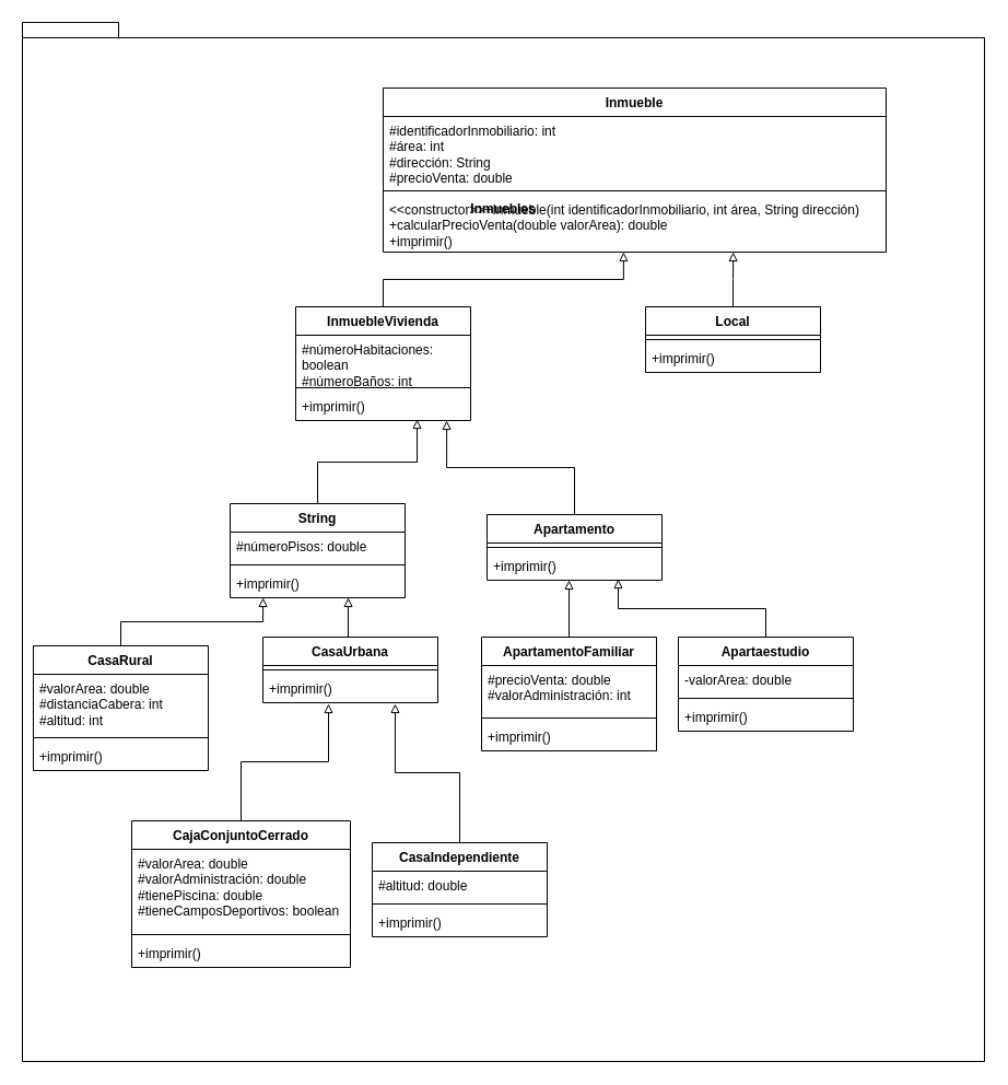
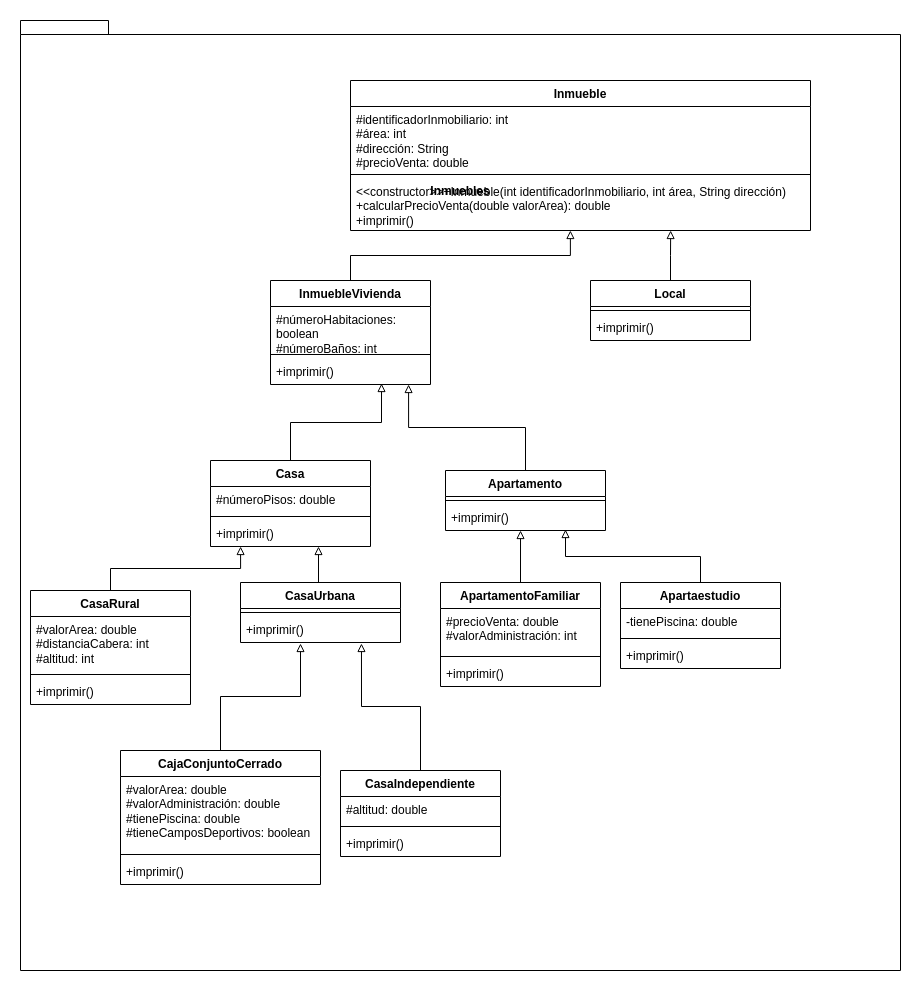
  <mxCell id="0" />
  <mxCell id="1" parent="0" />
  <mxCell id="2" value="&lt;div&gt;Inmuebles&lt;/div&gt;&lt;div&gt;&lt;br&gt;&lt;/div&gt;&lt;div&gt;&lt;br&gt;&lt;/div&gt;&lt;div&gt;&lt;br&gt;&lt;/div&gt;&lt;div&gt;&lt;br&gt;&lt;/div&gt;&lt;div&gt;&lt;br&gt;&lt;/div&gt;&lt;div&gt;&lt;br&gt;&lt;/div&gt;&lt;div&gt;&lt;br&gt;&lt;/div&gt;&lt;div&gt;&lt;br&gt;&lt;/div&gt;&lt;div&gt;&lt;br&gt;&lt;/div&gt;&lt;div&gt;&lt;br&gt;&lt;/div&gt;&lt;div&gt;&lt;br&gt;&lt;/div&gt;&lt;div&gt;&lt;br&gt;&lt;/div&gt;&lt;div&gt;&lt;br&gt;&lt;/div&gt;&lt;div&gt;&lt;br&gt;&lt;/div&gt;&lt;div&gt;&lt;br&gt;&lt;/div&gt;&lt;div&gt;&lt;br&gt;&lt;/div&gt;&lt;div&gt;&lt;br&gt;&lt;/div&gt;&lt;div&gt;&lt;br&gt;&lt;/div&gt;&lt;div&gt;&lt;br&gt;&lt;/div&gt;&lt;div&gt;&lt;br&gt;&lt;/div&gt;&lt;div&gt;&lt;br&gt;&lt;/div&gt;&lt;div&gt;&lt;br&gt;&lt;/div&gt;&lt;div&gt;&lt;br&gt;&lt;/div&gt;&lt;div&gt;&lt;br&gt;&lt;/div&gt;&lt;div&gt;&lt;br&gt;&lt;/div&gt;&lt;div&gt;&lt;br&gt;&lt;/div&gt;&lt;div&gt;&lt;br&gt;&lt;/div&gt;&lt;div&gt;&lt;br&gt;&lt;/div&gt;&lt;div&gt;&lt;br&gt;&lt;/div&gt;&lt;div&gt;&lt;br&gt;&lt;/div&gt;&lt;div&gt;&lt;br&gt;&lt;/div&gt;&lt;div&gt;&lt;br&gt;&lt;/div&gt;&lt;div&gt;&lt;br&gt;&lt;/div&gt;&lt;div&gt;&lt;br&gt;&lt;/div&gt;&lt;div&gt;&lt;br&gt;&lt;/div&gt;&lt;div&gt;&lt;br&gt;&lt;/div&gt;&lt;div&gt;&lt;br&gt;&lt;/div&gt;&lt;div&gt;&lt;br&gt;&lt;/div&gt;&lt;div&gt;&lt;br&gt;&lt;/div&gt;&lt;div&gt;&lt;br&gt;&lt;/div&gt;&lt;div&gt;&lt;br&gt;&lt;/div&gt;&lt;div&gt;&lt;br&gt;&lt;/div&gt;&lt;div&gt;&lt;br&gt;&lt;/div&gt;" style="shape=folder;fontStyle=1;spacingTop=10;tabWidth=40;tabHeight=14;tabPosition=left;html=1;whiteSpace=wrap;align=center;" vertex="1" parent="1"><mxGeometry x="20" y="20" width="880" height="950" as="geometry" /></mxCell>
  <mxCell id="3" value="Inmueble" style="swimlane;fontStyle=1;align=center;verticalAlign=top;childLayout=stackLayout;horizontal=1;startSize=26;horizontalStack=0;resizeParent=1;resizeParentMax=0;resizeLast=0;collapsible=1;marginBottom=0;whiteSpace=wrap;html=1;" vertex="1" parent="1"><mxGeometry x="350" y="80" width="460" height="150" as="geometry" /></mxCell>
  <mxCell id="4" value="#identificadorInmobiliario: int&lt;div&gt;#área: int&lt;/div&gt;&lt;div&gt;#dirección: String&lt;/div&gt;&lt;div&gt;#precioVenta: double&lt;/div&gt;" style="text;strokeColor=none;fillColor=none;align=left;verticalAlign=top;spacingLeft=4;spacingRight=4;overflow=hidden;rotatable=0;points=[[0,0.5],[1,0.5]];portConstraint=eastwest;whiteSpace=wrap;html=1;" vertex="1" parent="3"><mxGeometry y="26" width="460" height="64" as="geometry" /></mxCell>
  <mxCell id="5" value="" style="line;strokeWidth=1;fillColor=none;align=left;verticalAlign=middle;spacingTop=-1;spacingLeft=3;spacingRight=3;rotatable=0;labelPosition=right;points=[];portConstraint=eastwest;strokeColor=inherit;" vertex="1" parent="3"><mxGeometry y="90" width="460" height="8" as="geometry" /></mxCell>
  <mxCell id="6" value="&amp;lt;&amp;lt;constructor&amp;gt;&amp;gt;+Inmueble(int identificadorInmobiliario, int área, String dirección)&lt;div&gt;+calcularPrecioVenta(double valorArea): double&lt;/div&gt;&lt;div&gt;+imprimir()&lt;/div&gt;" style="text;strokeColor=none;fillColor=none;align=left;verticalAlign=top;spacingLeft=4;spacingRight=4;overflow=hidden;rotatable=0;points=[[0,0.5],[1,0.5]];portConstraint=eastwest;whiteSpace=wrap;html=1;" vertex="1" parent="3"><mxGeometry y="98" width="460" height="52" as="geometry" /></mxCell>
  <mxCell id="7" value="InmuebleVivienda" style="swimlane;fontStyle=1;align=center;verticalAlign=top;childLayout=stackLayout;horizontal=1;startSize=26;horizontalStack=0;resizeParent=1;resizeParentMax=0;resizeLast=0;collapsible=1;marginBottom=0;whiteSpace=wrap;html=1;" vertex="1" parent="1"><mxGeometry x="270" y="280" width="160" height="104" as="geometry" /></mxCell>
  <mxCell id="8" value="#númeroHabitaciones: boolean&lt;div&gt;#númeroBaños: int&lt;/div&gt;" style="text;strokeColor=none;fillColor=none;align=left;verticalAlign=top;spacingLeft=4;spacingRight=4;overflow=hidden;rotatable=0;points=[[0,0.5],[1,0.5]];portConstraint=eastwest;whiteSpace=wrap;html=1;" vertex="1" parent="7"><mxGeometry y="26" width="160" height="44" as="geometry" /></mxCell>
  <mxCell id="9" value="" style="line;strokeWidth=1;fillColor=none;align=left;verticalAlign=middle;spacingTop=-1;spacingLeft=3;spacingRight=3;rotatable=0;labelPosition=right;points=[];portConstraint=eastwest;strokeColor=inherit;" vertex="1" parent="7"><mxGeometry y="70" width="160" height="8" as="geometry" /></mxCell>
  <mxCell id="10" value="+imprimir()" style="text;strokeColor=none;fillColor=none;align=left;verticalAlign=top;spacingLeft=4;spacingRight=4;overflow=hidden;rotatable=0;points=[[0,0.5],[1,0.5]];portConstraint=eastwest;whiteSpace=wrap;html=1;" vertex="1" parent="7"><mxGeometry y="78" width="160" height="26" as="geometry" /></mxCell>
  <mxCell id="11" value="Local" style="swimlane;fontStyle=1;align=center;verticalAlign=top;childLayout=stackLayout;horizontal=1;startSize=26;horizontalStack=0;resizeParent=1;resizeParentMax=0;resizeLast=0;collapsible=1;marginBottom=0;whiteSpace=wrap;html=1;" vertex="1" parent="1"><mxGeometry x="590" y="280" width="160" height="60" as="geometry" /></mxCell>
  <mxCell id="12" value="" style="line;strokeWidth=1;fillColor=none;align=left;verticalAlign=middle;spacingTop=-1;spacingLeft=3;spacingRight=3;rotatable=0;labelPosition=right;points=[];portConstraint=eastwest;strokeColor=inherit;" vertex="1" parent="11"><mxGeometry y="26" width="160" height="8" as="geometry" /></mxCell>
  <mxCell id="13" value="+imprimir()" style="text;strokeColor=none;fillColor=none;align=left;verticalAlign=top;spacingLeft=4;spacingRight=4;overflow=hidden;rotatable=0;points=[[0,0.5],[1,0.5]];portConstraint=eastwest;whiteSpace=wrap;html=1;" vertex="1" parent="11"><mxGeometry y="34" width="160" height="26" as="geometry" /></mxCell>
  <mxCell id="14" style="edgeStyle=orthogonalEdgeStyle;rounded=0;orthogonalLoop=1;jettySize=auto;html=1;entryX=0.478;entryY=1;entryDx=0;entryDy=0;entryPerimeter=0;endArrow=block;endFill=0;" edge="1" parent="1" source="7" target="6"><mxGeometry relative="1" as="geometry" /></mxCell>
  <mxCell id="15" style="edgeStyle=orthogonalEdgeStyle;rounded=0;orthogonalLoop=1;jettySize=auto;html=1;entryX=0.696;entryY=1;entryDx=0;entryDy=0;entryPerimeter=0;endArrow=block;endFill=0;" edge="1" parent="1" source="11" target="6"><mxGeometry relative="1" as="geometry" /></mxCell>
- <mxCell id="16" value="String" style="swimlane;fontStyle=1;align=center;verticalAlign=top;childLayout=stackLayout;horizontal=1;startSize=26;horizontalStack=0;resizeParent=1;resizeParentMax=0;resizeLast=0;collapsible=1;marginBottom=0;whiteSpace=wrap;html=1;" vertex="1" parent="1"><mxGeometry x="210" y="460" width="160" height="86" as="geometry" /></mxCell>
+ <mxCell id="16" value="Casa" style="swimlane;fontStyle=1;align=center;verticalAlign=top;childLayout=stackLayout;horizontal=1;startSize=26;horizontalStack=0;resizeParent=1;resizeParentMax=0;resizeLast=0;collapsible=1;marginBottom=0;whiteSpace=wrap;html=1;" vertex="1" parent="1"><mxGeometry x="210" y="460" width="160" height="86" as="geometry" /></mxCell>
  <mxCell id="17" value="#númeroPisos: double" style="text;strokeColor=none;fillColor=none;align=left;verticalAlign=top;spacingLeft=4;spacingRight=4;overflow=hidden;rotatable=0;points=[[0,0.5],[1,0.5]];portConstraint=eastwest;whiteSpace=wrap;html=1;" vertex="1" parent="16"><mxGeometry y="26" width="160" height="26" as="geometry" /></mxCell>
  <mxCell id="18" value="" style="line;strokeWidth=1;fillColor=none;align=left;verticalAlign=middle;spacingTop=-1;spacingLeft=3;spacingRight=3;rotatable=0;labelPosition=right;points=[];portConstraint=eastwest;strokeColor=inherit;" vertex="1" parent="16"><mxGeometry y="52" width="160" height="8" as="geometry" /></mxCell>
  <mxCell id="19" value="+imprimir()" style="text;strokeColor=none;fillColor=none;align=left;verticalAlign=top;spacingLeft=4;spacingRight=4;overflow=hidden;rotatable=0;points=[[0,0.5],[1,0.5]];portConstraint=eastwest;whiteSpace=wrap;html=1;" vertex="1" parent="16"><mxGeometry y="60" width="160" height="26" as="geometry" /></mxCell>
  <mxCell id="20" style="edgeStyle=orthogonalEdgeStyle;rounded=0;orthogonalLoop=1;jettySize=auto;html=1;entryX=0.694;entryY=0.962;entryDx=0;entryDy=0;entryPerimeter=0;endArrow=block;endFill=0;" edge="1" parent="1" source="16" target="10"><mxGeometry relative="1" as="geometry" /></mxCell>
  <mxCell id="21" value="Apartamento" style="swimlane;fontStyle=1;align=center;verticalAlign=top;childLayout=stackLayout;horizontal=1;startSize=26;horizontalStack=0;resizeParent=1;resizeParentMax=0;resizeLast=0;collapsible=1;marginBottom=0;whiteSpace=wrap;html=1;" vertex="1" parent="1"><mxGeometry x="445" y="470" width="160" height="60" as="geometry" /></mxCell>
  <mxCell id="22" value="" style="line;strokeWidth=1;fillColor=none;align=left;verticalAlign=middle;spacingTop=-1;spacingLeft=3;spacingRight=3;rotatable=0;labelPosition=right;points=[];portConstraint=eastwest;strokeColor=inherit;" vertex="1" parent="21"><mxGeometry y="26" width="160" height="8" as="geometry" /></mxCell>
  <mxCell id="23" value="+imprimir()" style="text;strokeColor=none;fillColor=none;align=left;verticalAlign=top;spacingLeft=4;spacingRight=4;overflow=hidden;rotatable=0;points=[[0,0.5],[1,0.5]];portConstraint=eastwest;whiteSpace=wrap;html=1;" vertex="1" parent="21"><mxGeometry y="34" width="160" height="26" as="geometry" /></mxCell>
  <mxCell id="24" style="edgeStyle=orthogonalEdgeStyle;rounded=0;orthogonalLoop=1;jettySize=auto;html=1;entryX=0.863;entryY=1;entryDx=0;entryDy=0;entryPerimeter=0;endArrow=block;endFill=0;" edge="1" parent="1" source="21" target="10"><mxGeometry relative="1" as="geometry" /></mxCell>
  <mxCell id="25" value="CasaRural" style="swimlane;fontStyle=1;align=center;verticalAlign=top;childLayout=stackLayout;horizontal=1;startSize=26;horizontalStack=0;resizeParent=1;resizeParentMax=0;resizeLast=0;collapsible=1;marginBottom=0;whiteSpace=wrap;html=1;" vertex="1" parent="1"><mxGeometry x="30" y="590" width="160" height="114" as="geometry" /></mxCell>
  <mxCell id="26" value="#valorArea: double&lt;div&gt;#distanciaCabera: int&lt;/div&gt;&lt;div&gt;#altitud: int&lt;/div&gt;" style="text;strokeColor=none;fillColor=none;align=left;verticalAlign=top;spacingLeft=4;spacingRight=4;overflow=hidden;rotatable=0;points=[[0,0.5],[1,0.5]];portConstraint=eastwest;whiteSpace=wrap;html=1;" vertex="1" parent="25"><mxGeometry y="26" width="160" height="54" as="geometry" /></mxCell>
  <mxCell id="27" value="" style="line;strokeWidth=1;fillColor=none;align=left;verticalAlign=middle;spacingTop=-1;spacingLeft=3;spacingRight=3;rotatable=0;labelPosition=right;points=[];portConstraint=eastwest;strokeColor=inherit;" vertex="1" parent="25"><mxGeometry y="80" width="160" height="8" as="geometry" /></mxCell>
  <mxCell id="28" value="+imprimir()" style="text;strokeColor=none;fillColor=none;align=left;verticalAlign=top;spacingLeft=4;spacingRight=4;overflow=hidden;rotatable=0;points=[[0,0.5],[1,0.5]];portConstraint=eastwest;whiteSpace=wrap;html=1;" vertex="1" parent="25"><mxGeometry y="88" width="160" height="26" as="geometry" /></mxCell>
  <mxCell id="29" value="CasaUrbana" style="swimlane;fontStyle=1;align=center;verticalAlign=top;childLayout=stackLayout;horizontal=1;startSize=26;horizontalStack=0;resizeParent=1;resizeParentMax=0;resizeLast=0;collapsible=1;marginBottom=0;whiteSpace=wrap;html=1;" vertex="1" parent="1"><mxGeometry x="240" y="582" width="160" height="60" as="geometry" /></mxCell>
  <mxCell id="30" value="" style="line;strokeWidth=1;fillColor=none;align=left;verticalAlign=middle;spacingTop=-1;spacingLeft=3;spacingRight=3;rotatable=0;labelPosition=right;points=[];portConstraint=eastwest;strokeColor=inherit;" vertex="1" parent="29"><mxGeometry y="26" width="160" height="8" as="geometry" /></mxCell>
  <mxCell id="31" value="+imprimir()" style="text;strokeColor=none;fillColor=none;align=left;verticalAlign=top;spacingLeft=4;spacingRight=4;overflow=hidden;rotatable=0;points=[[0,0.5],[1,0.5]];portConstraint=eastwest;whiteSpace=wrap;html=1;" vertex="1" parent="29"><mxGeometry y="34" width="160" height="26" as="geometry" /></mxCell>
  <mxCell id="32" style="edgeStyle=orthogonalEdgeStyle;rounded=0;orthogonalLoop=1;jettySize=auto;html=1;entryX=0.188;entryY=1;entryDx=0;entryDy=0;entryPerimeter=0;endArrow=block;endFill=0;" edge="1" parent="1" source="25" target="19"><mxGeometry relative="1" as="geometry" /></mxCell>
  <mxCell id="33" style="edgeStyle=orthogonalEdgeStyle;rounded=0;orthogonalLoop=1;jettySize=auto;html=1;exitX=0.5;exitY=0;exitDx=0;exitDy=0;entryX=0.675;entryY=1;entryDx=0;entryDy=0;entryPerimeter=0;endArrow=block;endFill=0;" edge="1" parent="1" source="29" target="19"><mxGeometry relative="1" as="geometry" /></mxCell>
  <mxCell id="34" value="CajaConjuntoCerrado" style="swimlane;fontStyle=1;align=center;verticalAlign=top;childLayout=stackLayout;horizontal=1;startSize=26;horizontalStack=0;resizeParent=1;resizeParentMax=0;resizeLast=0;collapsible=1;marginBottom=0;whiteSpace=wrap;html=1;" vertex="1" parent="1"><mxGeometry x="120" y="750" width="200" height="134" as="geometry" /></mxCell>
  <mxCell id="35" value="#valorArea: double&lt;div&gt;#valorAdministración: double&lt;/div&gt;&lt;div&gt;#tienePiscina: double&lt;/div&gt;&lt;div&gt;#tieneCamposDeportivos: boolean&lt;/div&gt;" style="text;strokeColor=none;fillColor=none;align=left;verticalAlign=top;spacingLeft=4;spacingRight=4;overflow=hidden;rotatable=0;points=[[0,0.5],[1,0.5]];portConstraint=eastwest;whiteSpace=wrap;html=1;" vertex="1" parent="34"><mxGeometry y="26" width="200" height="74" as="geometry" /></mxCell>
  <mxCell id="36" value="" style="line;strokeWidth=1;fillColor=none;align=left;verticalAlign=middle;spacingTop=-1;spacingLeft=3;spacingRight=3;rotatable=0;labelPosition=right;points=[];portConstraint=eastwest;strokeColor=inherit;" vertex="1" parent="34"><mxGeometry y="100" width="200" height="8" as="geometry" /></mxCell>
  <mxCell id="37" value="+imprimir()" style="text;strokeColor=none;fillColor=none;align=left;verticalAlign=top;spacingLeft=4;spacingRight=4;overflow=hidden;rotatable=0;points=[[0,0.5],[1,0.5]];portConstraint=eastwest;whiteSpace=wrap;html=1;" vertex="1" parent="34"><mxGeometry y="108" width="200" height="26" as="geometry" /></mxCell>
  <mxCell id="38" value="CasaIndependiente" style="swimlane;fontStyle=1;align=center;verticalAlign=top;childLayout=stackLayout;horizontal=1;startSize=26;horizontalStack=0;resizeParent=1;resizeParentMax=0;resizeLast=0;collapsible=1;marginBottom=0;whiteSpace=wrap;html=1;" vertex="1" parent="1"><mxGeometry x="340" y="770" width="160" height="86" as="geometry" /></mxCell>
  <mxCell id="39" value="#altitud: double" style="text;strokeColor=none;fillColor=none;align=left;verticalAlign=top;spacingLeft=4;spacingRight=4;overflow=hidden;rotatable=0;points=[[0,0.5],[1,0.5]];portConstraint=eastwest;whiteSpace=wrap;html=1;" vertex="1" parent="38"><mxGeometry y="26" width="160" height="26" as="geometry" /></mxCell>
  <mxCell id="40" value="" style="line;strokeWidth=1;fillColor=none;align=left;verticalAlign=middle;spacingTop=-1;spacingLeft=3;spacingRight=3;rotatable=0;labelPosition=right;points=[];portConstraint=eastwest;strokeColor=inherit;" vertex="1" parent="38"><mxGeometry y="52" width="160" height="8" as="geometry" /></mxCell>
  <mxCell id="41" value="+imprimir()" style="text;strokeColor=none;fillColor=none;align=left;verticalAlign=top;spacingLeft=4;spacingRight=4;overflow=hidden;rotatable=0;points=[[0,0.5],[1,0.5]];portConstraint=eastwest;whiteSpace=wrap;html=1;" vertex="1" parent="38"><mxGeometry y="60" width="160" height="26" as="geometry" /></mxCell>
  <mxCell id="42" style="edgeStyle=orthogonalEdgeStyle;rounded=0;orthogonalLoop=1;jettySize=auto;html=1;entryX=0.375;entryY=1.038;entryDx=0;entryDy=0;entryPerimeter=0;endArrow=block;endFill=0;" edge="1" parent="1" source="34" target="31"><mxGeometry relative="1" as="geometry" /></mxCell>
  <mxCell id="43" style="edgeStyle=orthogonalEdgeStyle;rounded=0;orthogonalLoop=1;jettySize=auto;html=1;exitX=0.5;exitY=0;exitDx=0;exitDy=0;entryX=0.756;entryY=1.038;entryDx=0;entryDy=0;entryPerimeter=0;endArrow=block;endFill=0;" edge="1" parent="1" source="38" target="31"><mxGeometry relative="1" as="geometry" /></mxCell>
  <mxCell id="44" value="ApartamentoFamiliar" style="swimlane;fontStyle=1;align=center;verticalAlign=top;childLayout=stackLayout;horizontal=1;startSize=26;horizontalStack=0;resizeParent=1;resizeParentMax=0;resizeLast=0;collapsible=1;marginBottom=0;whiteSpace=wrap;html=1;" vertex="1" parent="1"><mxGeometry x="440" y="582" width="160" height="104" as="geometry" /></mxCell>
  <mxCell id="45" value="#precioVenta: double&lt;div&gt;#valorAdministración: int&lt;/div&gt;" style="text;strokeColor=none;fillColor=none;align=left;verticalAlign=top;spacingLeft=4;spacingRight=4;overflow=hidden;rotatable=0;points=[[0,0.5],[1,0.5]];portConstraint=eastwest;whiteSpace=wrap;html=1;" vertex="1" parent="44"><mxGeometry y="26" width="160" height="44" as="geometry" /></mxCell>
  <mxCell id="46" value="" style="line;strokeWidth=1;fillColor=none;align=left;verticalAlign=middle;spacingTop=-1;spacingLeft=3;spacingRight=3;rotatable=0;labelPosition=right;points=[];portConstraint=eastwest;strokeColor=inherit;" vertex="1" parent="44"><mxGeometry y="70" width="160" height="8" as="geometry" /></mxCell>
  <mxCell id="47" value="+imprimir()" style="text;strokeColor=none;fillColor=none;align=left;verticalAlign=top;spacingLeft=4;spacingRight=4;overflow=hidden;rotatable=0;points=[[0,0.5],[1,0.5]];portConstraint=eastwest;whiteSpace=wrap;html=1;" vertex="1" parent="44"><mxGeometry y="78" width="160" height="26" as="geometry" /></mxCell>
  <mxCell id="48" value="Apartaestudio" style="swimlane;fontStyle=1;align=center;verticalAlign=top;childLayout=stackLayout;horizontal=1;startSize=26;horizontalStack=0;resizeParent=1;resizeParentMax=0;resizeLast=0;collapsible=1;marginBottom=0;whiteSpace=wrap;html=1;" vertex="1" parent="1"><mxGeometry x="620" y="582" width="160" height="86" as="geometry" /></mxCell>
- <mxCell id="49" value="-valorArea: double" style="text;strokeColor=none;fillColor=none;align=left;verticalAlign=top;spacingLeft=4;spacingRight=4;overflow=hidden;rotatable=0;points=[[0,0.5],[1,0.5]];portConstraint=eastwest;whiteSpace=wrap;html=1;" vertex="1" parent="48"><mxGeometry y="26" width="160" height="26" as="geometry" /></mxCell>
+ <mxCell id="49" value="-tienePiscina: double" style="text;strokeColor=none;fillColor=none;align=left;verticalAlign=top;spacingLeft=4;spacingRight=4;overflow=hidden;rotatable=0;points=[[0,0.5],[1,0.5]];portConstraint=eastwest;whiteSpace=wrap;html=1;" vertex="1" parent="48"><mxGeometry y="26" width="160" height="26" as="geometry" /></mxCell>
  <mxCell id="50" value="" style="line;strokeWidth=1;fillColor=none;align=left;verticalAlign=middle;spacingTop=-1;spacingLeft=3;spacingRight=3;rotatable=0;labelPosition=right;points=[];portConstraint=eastwest;strokeColor=inherit;" vertex="1" parent="48"><mxGeometry y="52" width="160" height="8" as="geometry" /></mxCell>
  <mxCell id="51" value="+imprimir()" style="text;strokeColor=none;fillColor=none;align=left;verticalAlign=top;spacingLeft=4;spacingRight=4;overflow=hidden;rotatable=0;points=[[0,0.5],[1,0.5]];portConstraint=eastwest;whiteSpace=wrap;html=1;" vertex="1" parent="48"><mxGeometry y="60" width="160" height="26" as="geometry" /></mxCell>
  <mxCell id="52" style="edgeStyle=orthogonalEdgeStyle;rounded=0;orthogonalLoop=1;jettySize=auto;html=1;exitX=0.5;exitY=0;exitDx=0;exitDy=0;entryX=0.469;entryY=1;entryDx=0;entryDy=0;entryPerimeter=0;endArrow=block;endFill=0;" edge="1" parent="1" source="44" target="23"><mxGeometry relative="1" as="geometry" /></mxCell>
  <mxCell id="53" style="edgeStyle=orthogonalEdgeStyle;rounded=0;orthogonalLoop=1;jettySize=auto;html=1;entryX=0.75;entryY=0.962;entryDx=0;entryDy=0;entryPerimeter=0;endArrow=block;endFill=0;" edge="1" parent="1" source="48" target="23"><mxGeometry relative="1" as="geometry" /></mxCell>
